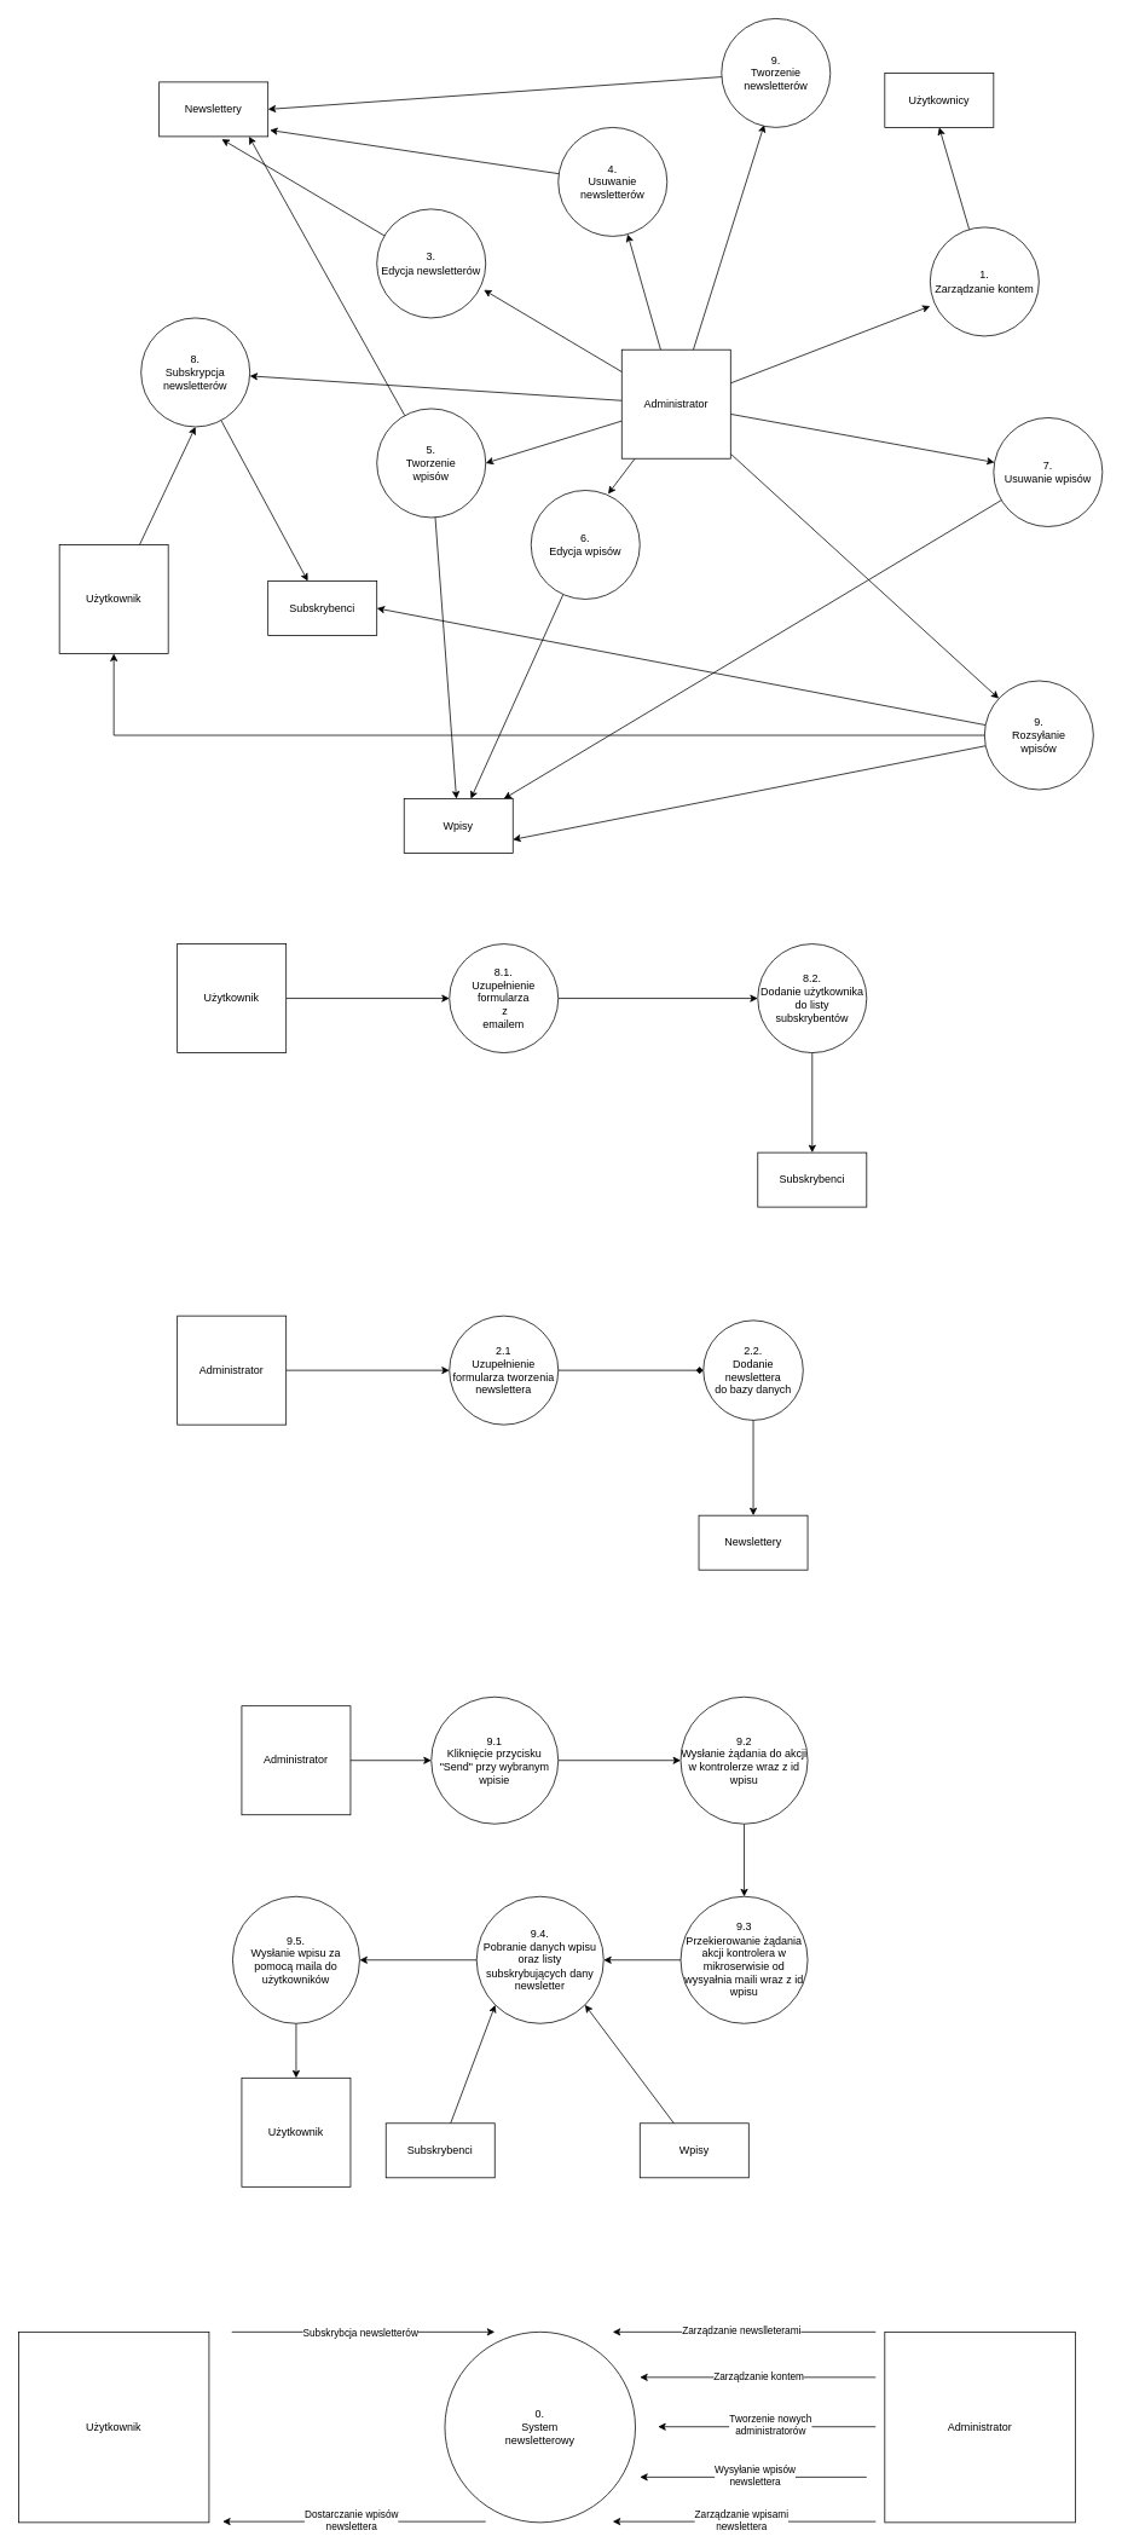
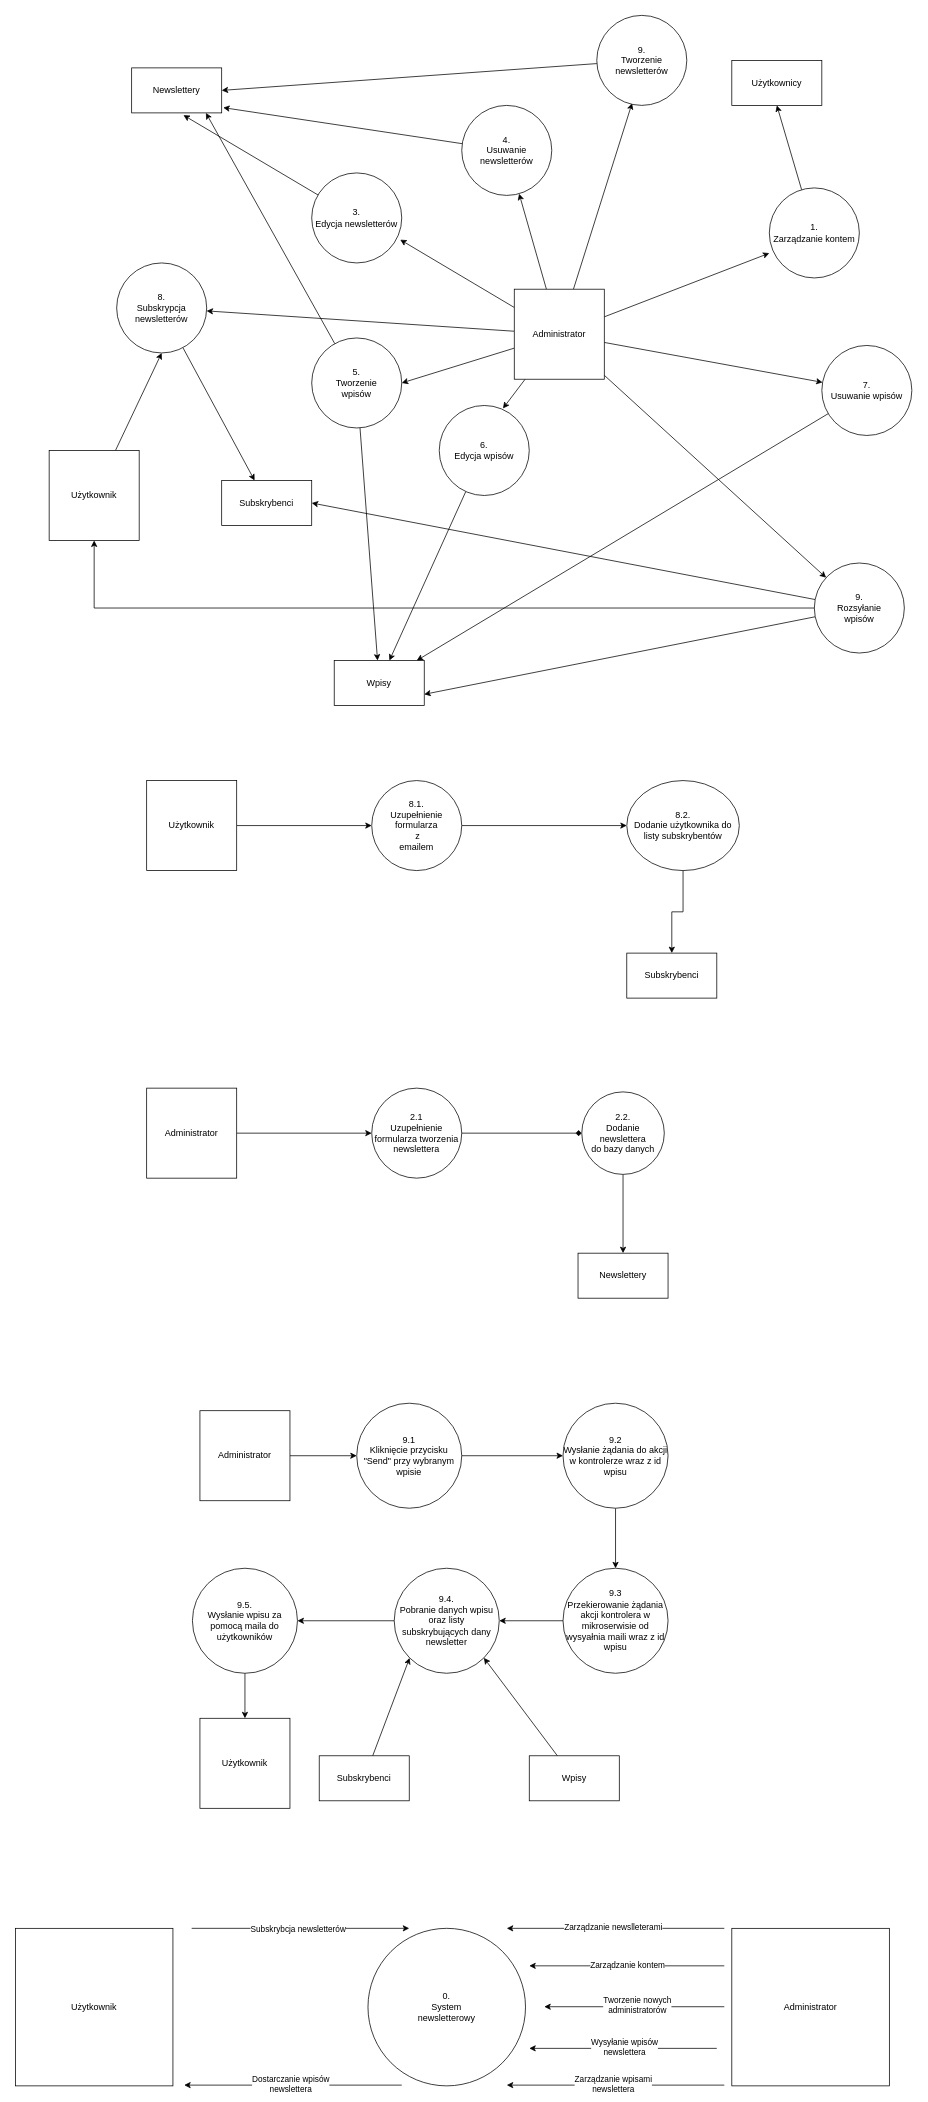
  <mxCell id="0" />
  <mxCell id="1" parent="0" />
  <mxCell id="2" style="rounded=0;orthogonalLoop=1;jettySize=auto;html=1;entryX=0.5;entryY=1;entryDx=0;entryDy=0;" parent="1" source="3" target="38" edge="1"><mxGeometry relative="1" as="geometry" /></mxCell>
  <mxCell id="3" value="1.&lt;br&gt;Zarządzanie kontem" style="ellipse;whiteSpace=wrap;html=1;aspect=fixed;" parent="1" vertex="1"><mxGeometry x="1025" y="250" width="120" height="120" as="geometry" /></mxCell>
  <mxCell id="4" style="rounded=0;orthogonalLoop=1;jettySize=auto;html=1;entryX=0;entryY=0.725;entryDx=0;entryDy=0;entryPerimeter=0;" parent="1" source="13" target="3" edge="1"><mxGeometry relative="1" as="geometry" /></mxCell>
  <mxCell id="5" style="rounded=0;orthogonalLoop=1;jettySize=auto;html=1;entryX=0.392;entryY=0.975;entryDx=0;entryDy=0;entryPerimeter=0;" parent="1" source="13" target="17" edge="1"><mxGeometry relative="1" as="geometry" /></mxCell>
  <mxCell id="6" style="rounded=0;orthogonalLoop=1;jettySize=auto;html=1;" parent="1" source="13" target="21" edge="1"><mxGeometry relative="1" as="geometry" /></mxCell>
  <mxCell id="7" style="rounded=0;orthogonalLoop=1;jettySize=auto;html=1;entryX=0.983;entryY=0.742;entryDx=0;entryDy=0;entryPerimeter=0;" parent="1" source="13" target="19" edge="1"><mxGeometry relative="1" as="geometry" /></mxCell>
  <mxCell id="8" style="rounded=0;orthogonalLoop=1;jettySize=auto;html=1;entryX=1;entryY=0.5;entryDx=0;entryDy=0;" parent="1" source="13" target="24" edge="1"><mxGeometry relative="1" as="geometry" /></mxCell>
  <mxCell id="9" style="rounded=0;orthogonalLoop=1;jettySize=auto;html=1;entryX=0.708;entryY=0.033;entryDx=0;entryDy=0;entryPerimeter=0;" parent="1" source="13" target="26" edge="1"><mxGeometry relative="1" as="geometry" /></mxCell>
  <mxCell id="10" style="rounded=0;orthogonalLoop=1;jettySize=auto;html=1;" parent="1" source="13" target="28" edge="1"><mxGeometry relative="1" as="geometry" /></mxCell>
  <mxCell id="11" style="rounded=0;orthogonalLoop=1;jettySize=auto;html=1;" parent="1" source="13" target="34" edge="1"><mxGeometry relative="1" as="geometry" /></mxCell>
  <mxCell id="12" style="rounded=0;orthogonalLoop=1;jettySize=auto;html=1;" parent="1" source="13" target="30" edge="1"><mxGeometry relative="1" as="geometry" /></mxCell>
  <mxCell id="13" value="Administrator" style="rounded=0;whiteSpace=wrap;html=1;" parent="1" vertex="1"><mxGeometry x="685" y="385" width="120" height="120" as="geometry" /></mxCell>
  <mxCell id="14" style="rounded=0;orthogonalLoop=1;jettySize=auto;html=1;entryX=0.5;entryY=1;entryDx=0;entryDy=0;" parent="1" source="15" target="30" edge="1"><mxGeometry relative="1" as="geometry"><Array as="points" /></mxGeometry></mxCell>
  <mxCell id="15" value="Użytkownik" style="rounded=0;whiteSpace=wrap;html=1;" parent="1" vertex="1"><mxGeometry x="65" y="600" width="120" height="120" as="geometry" /></mxCell>
  <mxCell id="16" style="rounded=0;orthogonalLoop=1;jettySize=auto;html=1;entryX=1;entryY=0.5;entryDx=0;entryDy=0;" parent="1" source="17" target="35" edge="1"><mxGeometry relative="1" as="geometry" /></mxCell>
  <mxCell id="17" value="9.&lt;br&gt;Tworzenie&lt;br&gt;newsletterów" style="ellipse;whiteSpace=wrap;html=1;aspect=fixed;" parent="1" vertex="1"><mxGeometry x="795" width="120" height="120" as="geometry" y="20" /></mxCell>
  <mxCell id="18" style="rounded=0;orthogonalLoop=1;jettySize=auto;html=1;entryX=0.575;entryY=1.05;entryDx=0;entryDy=0;entryPerimeter=0;" parent="1" source="19" target="35" edge="1"><mxGeometry relative="1" as="geometry" /></mxCell>
  <mxCell id="19" value="3.&lt;br&gt;Edycja newsletterów" style="ellipse;whiteSpace=wrap;html=1;aspect=fixed;" parent="1" vertex="1"><mxGeometry x="415" y="230" width="120" height="120" as="geometry" /></mxCell>
  <mxCell id="20" style="rounded=0;orthogonalLoop=1;jettySize=auto;html=1;entryX=1.017;entryY=0.883;entryDx=0;entryDy=0;entryPerimeter=0;" parent="1" source="21" target="35" edge="1"><mxGeometry relative="1" as="geometry" /></mxCell>
  <mxCell id="21" value="4.&lt;br&gt;Usuwanie newsletterów" style="ellipse;whiteSpace=wrap;html=1;aspect=fixed;" parent="1" vertex="1"><mxGeometry x="615" y="140" width="120" height="120" as="geometry" /></mxCell>
  <mxCell id="22" style="rounded=0;orthogonalLoop=1;jettySize=auto;html=1;" parent="1" source="24" target="36" edge="1"><mxGeometry relative="1" as="geometry" /></mxCell>
  <mxCell id="23" style="rounded=0;orthogonalLoop=1;jettySize=auto;html=1;entryX=0.825;entryY=1;entryDx=0;entryDy=0;entryPerimeter=0;" parent="1" source="24" target="35" edge="1"><mxGeometry relative="1" as="geometry" /></mxCell>
  <mxCell id="24" value="5.&lt;br&gt;Tworzenie&lt;br&gt;wpisów" style="ellipse;whiteSpace=wrap;html=1;aspect=fixed;" parent="1" vertex="1"><mxGeometry x="415" y="450" width="120" height="120" as="geometry" /></mxCell>
  <mxCell id="25" style="rounded=0;orthogonalLoop=1;jettySize=auto;html=1;" parent="1" source="26" target="36" edge="1"><mxGeometry relative="1" as="geometry" /></mxCell>
  <mxCell id="26" value="6.&lt;br&gt;Edycja wpisów" style="ellipse;whiteSpace=wrap;html=1;aspect=fixed;" parent="1" vertex="1"><mxGeometry x="585" y="540" width="120" height="120" as="geometry" /></mxCell>
  <mxCell id="27" style="rounded=0;orthogonalLoop=1;jettySize=auto;html=1;" parent="1" source="28" target="36" edge="1"><mxGeometry relative="1" as="geometry" /></mxCell>
  <mxCell id="28" value="7.&lt;br&gt;Usuwanie wpisów" style="ellipse;whiteSpace=wrap;html=1;aspect=fixed;" parent="1" vertex="1"><mxGeometry x="1095" y="460" width="120" height="120" as="geometry" /></mxCell>
  <mxCell id="29" style="rounded=0;orthogonalLoop=1;jettySize=auto;html=1;" parent="1" source="30" target="37" edge="1"><mxGeometry relative="1" as="geometry" /></mxCell>
  <mxCell id="30" value="8.&lt;br&gt;Subskrypcja&lt;br&gt;newsletterów" style="ellipse;whiteSpace=wrap;html=1;aspect=fixed;" parent="1" vertex="1"><mxGeometry x="155" y="350" width="120" height="120" as="geometry" /></mxCell>
  <mxCell id="31" style="rounded=0;orthogonalLoop=1;jettySize=auto;html=1;entryX=1;entryY=0.75;entryDx=0;entryDy=0;" parent="1" source="34" target="36" edge="1"><mxGeometry relative="1" as="geometry" /></mxCell>
  <mxCell id="32" style="rounded=0;orthogonalLoop=1;jettySize=auto;html=1;entryX=1;entryY=0.5;entryDx=0;entryDy=0;" parent="1" source="34" target="37" edge="1"><mxGeometry relative="1" as="geometry" /></mxCell>
  <mxCell id="33" style="edgeStyle=orthogonalEdgeStyle;rounded=0;orthogonalLoop=1;jettySize=auto;html=1;entryX=0.5;entryY=1;entryDx=0;entryDy=0;" edge="1" parent="1" source="34" target="15"><mxGeometry relative="1" as="geometry" /></mxCell>
  <mxCell id="34" value="9.&lt;br&gt;Rozsyłanie&lt;br&gt;wpisów" style="ellipse;whiteSpace=wrap;html=1;aspect=fixed;" parent="1" vertex="1"><mxGeometry x="1085" y="750" width="120" height="120" as="geometry" /></mxCell>
  <mxCell id="35" value="Newslettery" style="rounded=0;whiteSpace=wrap;html=1;" parent="1" vertex="1"><mxGeometry x="175" y="90" width="120" height="60" as="geometry" /></mxCell>
  <mxCell id="36" value="Wpisy" style="rounded=0;whiteSpace=wrap;html=1;" parent="1" vertex="1"><mxGeometry x="445" y="880" width="120" height="60" as="geometry" /></mxCell>
  <mxCell id="37" value="Subskrybenci" style="rounded=0;whiteSpace=wrap;html=1;" parent="1" vertex="1"><mxGeometry x="295" y="640" width="120" height="60" as="geometry" /></mxCell>
  <mxCell id="38" value="Użytkownicy" style="rounded=0;whiteSpace=wrap;html=1;" parent="1" vertex="1"><mxGeometry x="975" y="80" width="120" height="60" as="geometry" /></mxCell>
  <mxCell id="39" style="edgeStyle=orthogonalEdgeStyle;rounded=0;orthogonalLoop=1;jettySize=auto;html=1;entryX=0;entryY=0.5;entryDx=0;entryDy=0;" parent="1" source="40" target="42" edge="1"><mxGeometry relative="1" as="geometry" /></mxCell>
  <mxCell id="40" value="Użytkownik" style="rounded=0;whiteSpace=wrap;html=1;" parent="1" vertex="1"><mxGeometry x="195" y="1040" width="120" height="120" as="geometry" /></mxCell>
  <mxCell id="41" style="edgeStyle=orthogonalEdgeStyle;rounded=0;orthogonalLoop=1;jettySize=auto;html=1;entryX=0;entryY=0.5;entryDx=0;entryDy=0;" parent="1" source="42" target="44" edge="1"><mxGeometry relative="1" as="geometry" /></mxCell>
  <mxCell id="42" value="8.1.&lt;br&gt;Uzupełnienie formularza&lt;br&gt;&amp;nbsp;z &lt;br&gt;emailem" style="ellipse;whiteSpace=wrap;html=1;aspect=fixed;" parent="1" vertex="1"><mxGeometry x="495" y="1040" width="120" height="120" as="geometry" /></mxCell>
  <mxCell id="43" style="edgeStyle=orthogonalEdgeStyle;rounded=0;orthogonalLoop=1;jettySize=auto;html=1;" parent="1" source="44" target="45" edge="1"><mxGeometry relative="1" as="geometry" /></mxCell>
- <mxCell id="44" value="8.2.&lt;br&gt;Dodanie użytkownika do listy subskrybentów" style="ellipse;whiteSpace=wrap;html=1;aspect=fixed;" parent="1" vertex="1"><mxGeometry x="835" y="1040" width="120" height="120" as="geometry" /></mxCell>
+ <mxCell id="44" value="8.2.&lt;br&gt;Dodanie użytkownika do listy subskrybentów" style="ellipse;whiteSpace=wrap;html=1;aspect=fixed;" parent="1" vertex="1"><mxGeometry x="835" y="1040" width="150" height="120" as="geometry" /></mxCell>
  <mxCell id="45" value="Subskrybenci" style="rounded=0;whiteSpace=wrap;html=1;" parent="1" vertex="1"><mxGeometry x="835" y="1270" width="120" height="60" as="geometry" /></mxCell>
  <mxCell id="46" style="edgeStyle=orthogonalEdgeStyle;rounded=0;orthogonalLoop=1;jettySize=auto;html=1;entryX=0;entryY=0.5;entryDx=0;entryDy=0;" parent="1" source="47" target="49" edge="1"><mxGeometry relative="1" as="geometry" /></mxCell>
  <mxCell id="47" value="Administrator" style="rounded=0;whiteSpace=wrap;html=1;" parent="1" vertex="1"><mxGeometry x="195" y="1450" width="120" height="120" as="geometry" /></mxCell>
  <mxCell id="48" style="edgeStyle=orthogonalEdgeStyle;rounded=0;orthogonalLoop=1;jettySize=auto;html=1;entryX=0;entryY=0.5;entryDx=0;entryDy=0;endArrow=diamond;" parent="1" source="49" target="51" edge="1"><mxGeometry relative="1" as="geometry" /></mxCell>
  <mxCell id="49" value="2.1&lt;br&gt;Uzupełnienie formularza tworzenia&lt;br&gt;newslettera" style="ellipse;whiteSpace=wrap;html=1;aspect=fixed;" parent="1" vertex="1"><mxGeometry x="495" y="1450" width="120" height="120" as="geometry" /></mxCell>
  <mxCell id="50" style="edgeStyle=orthogonalEdgeStyle;rounded=0;orthogonalLoop=1;jettySize=auto;html=1;entryX=0.5;entryY=0;entryDx=0;entryDy=0;" parent="1" source="51" target="52" edge="1"><mxGeometry relative="1" as="geometry" /></mxCell>
  <mxCell id="51" value="2.2.&lt;br&gt;Dodanie newslettera&lt;br&gt;do bazy danych" style="ellipse;whiteSpace=wrap;html=1;aspect=fixed;" parent="1" vertex="1"><mxGeometry x="775" y="1455" width="110" height="110" as="geometry" /></mxCell>
  <mxCell id="52" value="Newslettery" style="rounded=0;whiteSpace=wrap;html=1;" parent="1" vertex="1"><mxGeometry x="770" y="1670" width="120" height="60" as="geometry" /></mxCell>
  <mxCell id="53" value="" style="edgeStyle=orthogonalEdgeStyle;rounded=0;orthogonalLoop=1;jettySize=auto;html=1;" edge="1" parent="1" source="54" target="56"><mxGeometry relative="1" as="geometry" /></mxCell>
  <mxCell id="54" value="Administrator" style="rounded=0;whiteSpace=wrap;html=1;" vertex="1" parent="1"><mxGeometry x="266" y="1880" width="120" height="120" as="geometry" /></mxCell>
  <mxCell id="55" style="edgeStyle=orthogonalEdgeStyle;rounded=0;orthogonalLoop=1;jettySize=auto;html=1;entryX=0;entryY=0.5;entryDx=0;entryDy=0;" edge="1" parent="1" source="56" target="58"><mxGeometry relative="1" as="geometry" /></mxCell>
  <mxCell id="56" value="9.1&lt;br&gt;Kliknięcie przycisku &quot;Send&quot; przy wybranym wpisie" style="ellipse;whiteSpace=wrap;html=1;rounded=0;" vertex="1" parent="1"><mxGeometry x="475" y="1870" width="140" height="140" as="geometry" /></mxCell>
  <mxCell id="57" style="edgeStyle=orthogonalEdgeStyle;rounded=0;orthogonalLoop=1;jettySize=auto;html=1;entryX=0.5;entryY=0;entryDx=0;entryDy=0;" edge="1" parent="1" source="58" target="60"><mxGeometry relative="1" as="geometry" /></mxCell>
  <mxCell id="58" value="9.2&lt;br&gt;Wysłanie żądania do akcji w kontrolerze wraz z id wpisu" style="ellipse;whiteSpace=wrap;html=1;rounded=0;" vertex="1" parent="1"><mxGeometry x="750" y="1870" width="140" height="140" as="geometry" /></mxCell>
  <mxCell id="59" style="edgeStyle=orthogonalEdgeStyle;rounded=0;orthogonalLoop=1;jettySize=auto;html=1;entryX=1;entryY=0.5;entryDx=0;entryDy=0;" edge="1" parent="1" source="60" target="62"><mxGeometry relative="1" as="geometry" /></mxCell>
  <mxCell id="60" value="9.3&lt;br&gt;Przekierowanie żądania akcji kontrolera w mikroserwisie od wysyałnia maili wraz z id wpisu" style="ellipse;whiteSpace=wrap;html=1;rounded=0;" vertex="1" parent="1"><mxGeometry x="750" y="2090" width="140" height="140" as="geometry" /></mxCell>
  <mxCell id="61" value="" style="edgeStyle=orthogonalEdgeStyle;rounded=0;orthogonalLoop=1;jettySize=auto;html=1;" edge="1" parent="1" source="62" target="64"><mxGeometry relative="1" as="geometry" /></mxCell>
  <mxCell id="62" value="9.4.&lt;br&gt;Pobranie danych wpisu oraz listy subskrybujących dany newsletter" style="ellipse;whiteSpace=wrap;html=1;rounded=0;" vertex="1" parent="1"><mxGeometry x="525" y="2090" width="140" height="140" as="geometry" /></mxCell>
  <mxCell id="63" style="rounded=0;orthogonalLoop=1;jettySize=auto;html=1;" edge="1" parent="1" source="64" target="69"><mxGeometry relative="1" as="geometry" /></mxCell>
  <mxCell id="64" value="9.5.&lt;br&gt;Wysłanie wpisu za pomocą maila do użytkowników" style="ellipse;whiteSpace=wrap;html=1;rounded=0;" vertex="1" parent="1"><mxGeometry x="256" y="2090" width="140" height="140" as="geometry" /></mxCell>
  <mxCell id="65" style="rounded=0;orthogonalLoop=1;jettySize=auto;html=1;entryX=0;entryY=1;entryDx=0;entryDy=0;" edge="1" parent="1" source="66" target="62"><mxGeometry relative="1" as="geometry" /></mxCell>
  <mxCell id="66" value="Subskrybenci" style="rounded=0;whiteSpace=wrap;html=1;" vertex="1" parent="1"><mxGeometry x="425" y="2340" width="120" height="60" as="geometry" /></mxCell>
  <mxCell id="67" style="rounded=0;orthogonalLoop=1;jettySize=auto;html=1;entryX=1;entryY=1;entryDx=0;entryDy=0;" edge="1" parent="1" source="68" target="62"><mxGeometry relative="1" as="geometry" /></mxCell>
  <mxCell id="68" value="Wpisy" style="rounded=0;whiteSpace=wrap;html=1;" vertex="1" parent="1"><mxGeometry x="705" y="2340" width="120" height="60" as="geometry" /></mxCell>
  <mxCell id="69" value="Użytkownik" style="rounded=0;whiteSpace=wrap;html=1;" vertex="1" parent="1"><mxGeometry x="266" y="2290" width="120" height="120" as="geometry" /></mxCell>
  <mxCell id="70" value="0.&lt;br&gt;System&lt;br&gt;newsletterowy" style="ellipse;whiteSpace=wrap;html=1;aspect=fixed;" vertex="1" parent="1"><mxGeometry x="490" y="2570" width="210" height="210" as="geometry" /></mxCell>
  <mxCell id="71" value="Użytkownik" style="rounded=0;whiteSpace=wrap;html=1;" vertex="1" parent="1"><mxGeometry x="20" y="2570" width="210" height="210" as="geometry" /></mxCell>
  <mxCell id="72" value="Administrator" style="rounded=0;whiteSpace=wrap;html=1;" vertex="1" parent="1"><mxGeometry x="975" y="2570" width="210" height="210" as="geometry" /></mxCell>
  <mxCell id="73" value="" style="endArrow=classic;html=1;rounded=0;" edge="1" parent="1"><mxGeometry width="50" height="50" relative="1" as="geometry"><mxPoint x="255" y="2570" as="sourcePoint" /><mxPoint x="545" y="2570" as="targetPoint" /></mxGeometry></mxCell>
  <mxCell id="74" value="Subskrybcja newsletterów" style="edgeLabel;html=1;align=center;verticalAlign=middle;resizable=0;points=[];" vertex="1" connectable="0" parent="73"><mxGeometry x="0.276" y="-1" relative="1" as="geometry"><mxPoint x="-44" y="-1" as="offset" /></mxGeometry></mxCell>
  <mxCell id="75" value="" style="endArrow=classic;html=1;rounded=0;" edge="1" parent="1"><mxGeometry width="50" height="50" relative="1" as="geometry"><mxPoint x="535" y="2779" as="sourcePoint" /><mxPoint x="245" y="2779" as="targetPoint" /></mxGeometry></mxCell>
  <mxCell id="76" value="Dostarczanie wpisów&lt;br&gt;newslettera" style="edgeLabel;html=1;align=center;verticalAlign=middle;resizable=0;points=[];" vertex="1" connectable="0" parent="75"><mxGeometry x="0.276" y="-1" relative="1" as="geometry"><mxPoint x="36" y="-1" as="offset" /></mxGeometry></mxCell>
  <mxCell id="77" value="" style="endArrow=classic;html=1;rounded=0;" edge="1" parent="1"><mxGeometry width="50" height="50" relative="1" as="geometry"><mxPoint x="965" y="2570" as="sourcePoint" /><mxPoint x="675" y="2570" as="targetPoint" /></mxGeometry></mxCell>
  <mxCell id="78" value="Zarządzanie newslleterami" style="edgeLabel;html=1;align=center;verticalAlign=middle;resizable=0;points=[];" vertex="1" connectable="0" parent="77"><mxGeometry x="0.276" y="-1" relative="1" as="geometry"><mxPoint x="36" y="-1" as="offset" /></mxGeometry></mxCell>
  <mxCell id="79" value="" style="endArrow=classic;html=1;rounded=0;" edge="1" parent="1"><mxGeometry width="50" height="50" relative="1" as="geometry"><mxPoint x="965" y="2779" as="sourcePoint" /><mxPoint x="675" y="2779" as="targetPoint" /></mxGeometry></mxCell>
  <mxCell id="80" value="Zarządzanie wpisami&lt;br&gt;newslettera" style="edgeLabel;html=1;align=center;verticalAlign=middle;resizable=0;points=[];" vertex="1" connectable="0" parent="79"><mxGeometry x="0.276" y="-1" relative="1" as="geometry"><mxPoint x="36" y="-1" as="offset" /></mxGeometry></mxCell>
  <mxCell id="81" value="" style="endArrow=classic;html=1;rounded=0;" edge="1" parent="1"><mxGeometry width="50" height="50" relative="1" as="geometry"><mxPoint x="965" y="2620" as="sourcePoint" /><mxPoint x="705" y="2620" as="targetPoint" /></mxGeometry></mxCell>
  <mxCell id="82" value="Zarządzanie kontem" style="edgeLabel;html=1;align=center;verticalAlign=middle;resizable=0;points=[];" vertex="1" connectable="0" parent="81"><mxGeometry x="0.276" y="-1" relative="1" as="geometry"><mxPoint x="36" y="-1" as="offset" /></mxGeometry></mxCell>
  <mxCell id="83" value="" style="endArrow=classic;html=1;rounded=0;" edge="1" parent="1"><mxGeometry width="50" height="50" relative="1" as="geometry"><mxPoint x="965" y="2674.5" as="sourcePoint" /><mxPoint x="725" y="2674.5" as="targetPoint" /></mxGeometry></mxCell>
  <mxCell id="84" value="Tworzenie nowych&lt;br&gt;administratorów" style="edgeLabel;html=1;align=center;verticalAlign=middle;resizable=0;points=[];" vertex="1" connectable="0" parent="83"><mxGeometry x="0.276" y="-1" relative="1" as="geometry"><mxPoint x="36" y="-1" as="offset" /></mxGeometry></mxCell>
  <mxCell id="85" value="" style="endArrow=classic;html=1;rounded=0;" edge="1" parent="1"><mxGeometry width="50" height="50" relative="1" as="geometry"><mxPoint x="955" y="2730" as="sourcePoint" /><mxPoint x="705" y="2730" as="targetPoint" /></mxGeometry></mxCell>
  <mxCell id="86" value="Wysyłanie wpisów&lt;br&gt;newslettera" style="edgeLabel;html=1;align=center;verticalAlign=middle;resizable=0;points=[];" vertex="1" connectable="0" parent="85"><mxGeometry x="0.276" y="-1" relative="1" as="geometry"><mxPoint x="36" y="-1" as="offset" /></mxGeometry></mxCell>
